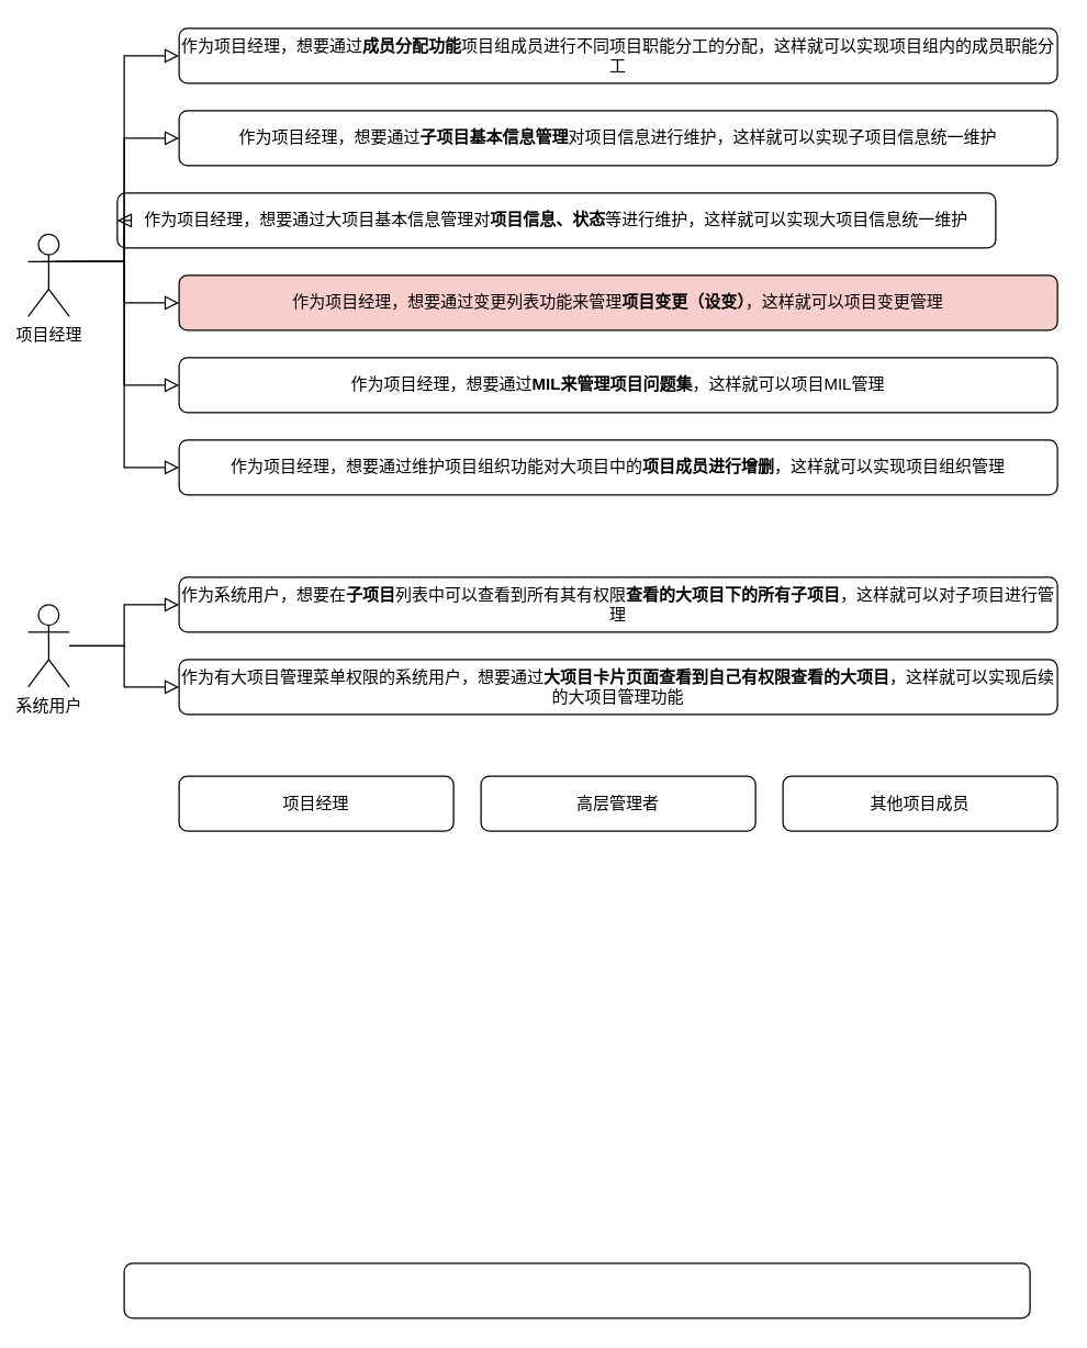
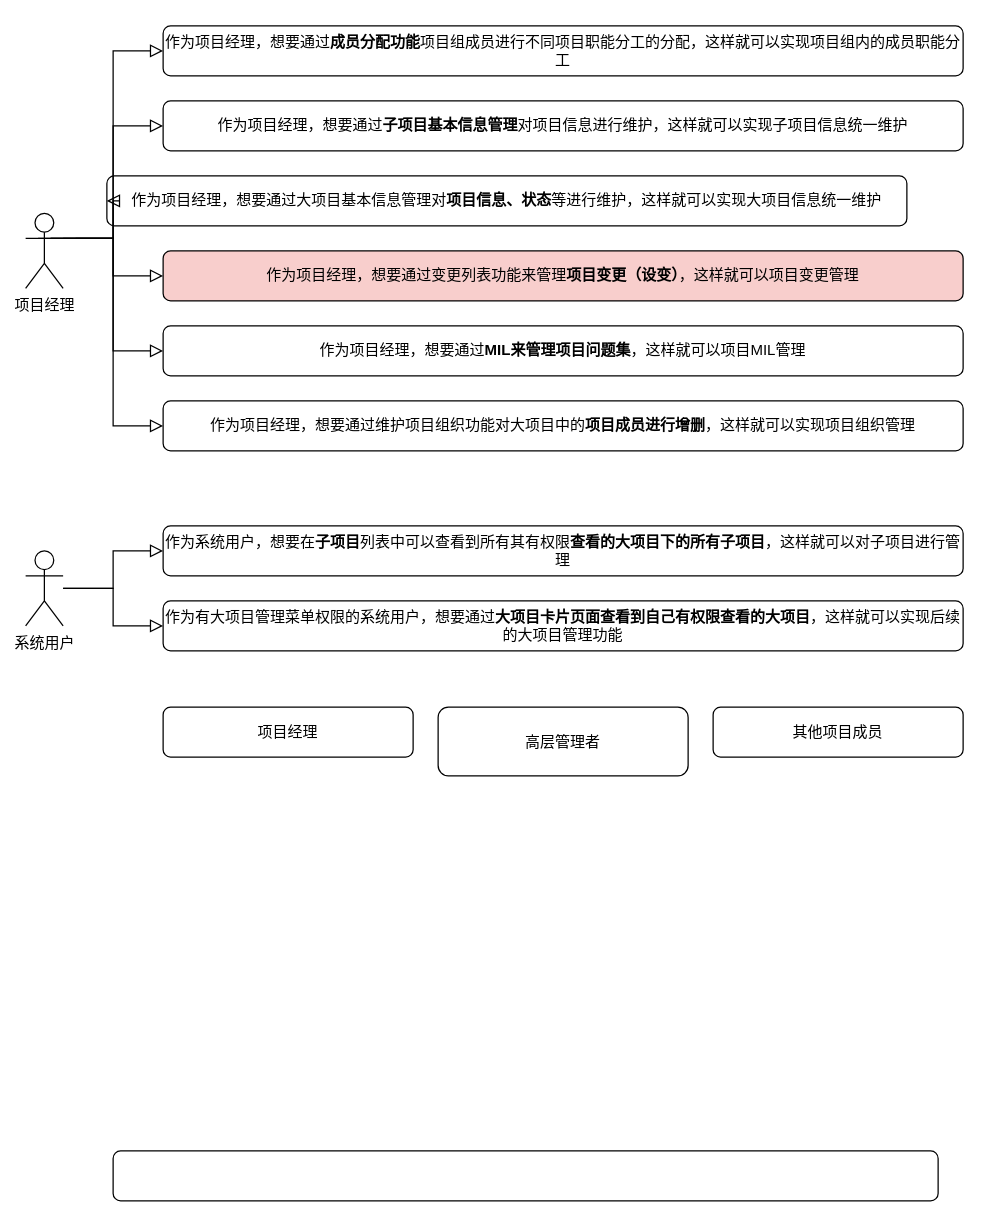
  <mxCell id="0" />
  <mxCell id="1" parent="0" />
  <mxCell id="2" value="作为系统用户，想要在&lt;b&gt;子项目&lt;/b&gt;列表中可以查看到所有其有权限&lt;b&gt;查看的大项目下的所有子项目&lt;/b&gt;，这样就可以对子项目进行管理" style="rounded=1;whiteSpace=wrap;html=1;fontSize=12;glass=0;strokeWidth=1;shadow=0;" parent="1" vertex="1"><mxGeometry x="130" y="420" width="640" height="40" as="geometry" /></mxCell>
  <mxCell id="3" value="作为项目经理，想要通过变更列表功能来管理&lt;b&gt;项目变更（设变）&lt;/b&gt;，这样就可以项目变更管理" style="rounded=1;whiteSpace=wrap;html=1;fontSize=12;glass=0;strokeWidth=1;shadow=0;fillColor=#f8cecc;" vertex="1" parent="1"><mxGeometry x="130" y="200" width="640" height="40" as="geometry" /></mxCell>
  <mxCell id="4" value="" style="rounded=1;whiteSpace=wrap;html=1;fontSize=12;glass=0;strokeWidth=1;shadow=0;" vertex="1" parent="1"><mxGeometry x="90" y="920" width="660" height="40" as="geometry" /></mxCell>
  <mxCell id="5" value="作为项目经理，想要通过&lt;b&gt;子项目基本信息管理&lt;/b&gt;对项目信息进行维护，这样就可以实现子项目信息统一维护" style="rounded=1;whiteSpace=wrap;html=1;fontSize=12;glass=0;strokeWidth=1;shadow=0;" vertex="1" parent="1"><mxGeometry x="130" y="80" width="640" height="40" as="geometry" /></mxCell>
  <mxCell id="6" value="作为项目经理，想要通过维护项目组织功能对大项目中的&lt;b&gt;项目成员进行增删&lt;/b&gt;，这样就可以实现项目组织管理" style="rounded=1;whiteSpace=wrap;html=1;fontSize=12;glass=0;strokeWidth=1;shadow=0;" vertex="1" parent="1"><mxGeometry x="130" y="320" width="640" height="40" as="geometry" /></mxCell>
  <mxCell id="7" value="作为项目经理，想要通过&lt;b&gt;MIL来管理项目问题集&lt;/b&gt;，这样就可以项目MIL管理" style="rounded=1;whiteSpace=wrap;html=1;fontSize=12;glass=0;strokeWidth=1;shadow=0;" vertex="1" parent="1"><mxGeometry x="130" y="260" width="640" height="40" as="geometry" /></mxCell>
  <mxCell id="8" value="项目经理" style="rounded=1;whiteSpace=wrap;html=1;fontSize=12;glass=0;strokeWidth=1;shadow=0;" vertex="1" parent="1"><mxGeometry x="130" y="565" width="200" height="40" as="geometry" /></mxCell>
  <mxCell id="9" value="作为项目经理，想要通过&lt;b&gt;成员分配功能&lt;/b&gt;项目组成员进行不同项目职能分工的分配，这样就可以实现项目组内的成员职能分工" style="rounded=1;whiteSpace=wrap;html=1;fontSize=12;glass=0;strokeWidth=1;shadow=0;" vertex="1" parent="1"><mxGeometry x="130" y="20" width="640" height="40" as="geometry" /></mxCell>
  <mxCell id="10" value="作为有大项目管理菜单权限的系统用户，想要通过&lt;b&gt;大项目卡片页面查看到自己有权限查看的大项目&lt;/b&gt;，这样就可以实现后续的大项目管理功能" style="rounded=1;whiteSpace=wrap;html=1;fontSize=12;glass=0;strokeWidth=1;shadow=0;" vertex="1" parent="1"><mxGeometry x="130" y="480" width="640" height="40" as="geometry" /></mxCell>
  <mxCell id="11" value="作为项目经理，想要通过大项目基本信息管理对&lt;b&gt;项目信息、状态&lt;/b&gt;等进行维护，这样就可以实现大项目信息统一维护" style="rounded=1;whiteSpace=wrap;html=1;fontSize=12;glass=0;strokeWidth=1;shadow=0;" vertex="1" parent="1"><mxGeometry x="85" y="140" width="640" height="40" as="geometry" /></mxCell>
- <mxCell id="12" value="高层管理者" style="rounded=1;whiteSpace=wrap;html=1;fontSize=12;glass=0;strokeWidth=1;shadow=0;" vertex="1" parent="1"><mxGeometry x="350" y="565" width="200" height="40" as="geometry" /></mxCell>
+ <mxCell id="12" value="高层管理者" style="rounded=1;whiteSpace=wrap;html=1;fontSize=12;glass=0;strokeWidth=1;shadow=0;" vertex="1" parent="1"><mxGeometry x="350" y="565" width="200" height="55" as="geometry" /></mxCell>
  <mxCell id="13" value="其他项目成员" style="rounded=1;whiteSpace=wrap;html=1;fontSize=12;glass=0;strokeWidth=1;shadow=0;" vertex="1" parent="1"><mxGeometry x="570" y="565" width="200" height="40" as="geometry" /></mxCell>
  <mxCell id="14" value="" style="edgeStyle=orthogonalEdgeStyle;rounded=0;orthogonalLoop=1;jettySize=auto;html=1;shadow=0;labelBackgroundColor=none;endArrow=block;endFill=0;endSize=8;strokeWidth=1;entryX=0;entryY=0.5;entryDx=0;entryDy=0;exitX=1;exitY=0.333;exitDx=0;exitDy=0;exitPerimeter=0;" edge="1" parent="1" source="15" target="9"><mxGeometry relative="1" as="geometry" /></mxCell>
  <mxCell id="15" value="项目经理" style="shape=umlActor;verticalLabelPosition=bottom;verticalAlign=top;html=1;outlineConnect=0;" vertex="1" parent="1"><mxGeometry x="20" y="170" width="30" height="60" as="geometry" /></mxCell>
  <mxCell id="16" value="" style="edgeStyle=orthogonalEdgeStyle;rounded=0;orthogonalLoop=1;jettySize=auto;html=1;shadow=0;labelBackgroundColor=none;endArrow=block;endFill=0;endSize=8;strokeWidth=1;entryX=0;entryY=0.5;entryDx=0;entryDy=0;exitX=1;exitY=0.333;exitDx=0;exitDy=0;exitPerimeter=0;" edge="1" parent="1" source="15" target="5"><mxGeometry relative="1" as="geometry"><mxPoint x="60" y="210" as="sourcePoint" /><mxPoint x="140" y="50" as="targetPoint" /></mxGeometry></mxCell>
  <mxCell id="17" value="" style="edgeStyle=orthogonalEdgeStyle;rounded=0;orthogonalLoop=1;jettySize=auto;html=1;shadow=0;labelBackgroundColor=none;endArrow=block;endFill=0;endSize=8;strokeWidth=1;entryX=0;entryY=0.5;entryDx=0;entryDy=0;exitX=1;exitY=0.333;exitDx=0;exitDy=0;exitPerimeter=0;" edge="1" parent="1" target="11"><mxGeometry relative="1" as="geometry"><mxPoint x="40" y="190" as="sourcePoint" /><mxPoint x="120" y="100" as="targetPoint" /><Array as="points"><mxPoint x="90" y="190" /><mxPoint x="90" y="160" /></Array></mxGeometry></mxCell>
  <mxCell id="18" value="" style="edgeStyle=orthogonalEdgeStyle;rounded=0;orthogonalLoop=1;jettySize=auto;html=1;shadow=0;labelBackgroundColor=none;endArrow=block;endFill=0;endSize=8;strokeWidth=1;entryX=0;entryY=0.5;entryDx=0;entryDy=0;" edge="1" parent="1" target="3"><mxGeometry relative="1" as="geometry"><mxPoint x="60" y="190" as="sourcePoint" /><mxPoint x="150" y="120" as="targetPoint" /><Array as="points"><mxPoint x="90" y="190" /><mxPoint x="90" y="220" /></Array></mxGeometry></mxCell>
  <mxCell id="19" value="" style="edgeStyle=orthogonalEdgeStyle;rounded=0;orthogonalLoop=1;jettySize=auto;html=1;shadow=0;labelBackgroundColor=none;endArrow=block;endFill=0;endSize=8;strokeWidth=1;entryX=0;entryY=0.5;entryDx=0;entryDy=0;exitX=1;exitY=0.333;exitDx=0;exitDy=0;exitPerimeter=0;" edge="1" parent="1" target="7"><mxGeometry relative="1" as="geometry"><mxPoint x="30" y="190" as="sourcePoint" /><mxPoint x="110" y="100" as="targetPoint" /><Array as="points"><mxPoint x="90" y="190" /><mxPoint x="90" y="280" /></Array></mxGeometry></mxCell>
  <mxCell id="20" value="" style="edgeStyle=orthogonalEdgeStyle;rounded=0;orthogonalLoop=1;jettySize=auto;html=1;shadow=0;labelBackgroundColor=none;endArrow=block;endFill=0;endSize=8;strokeWidth=1;entryX=0;entryY=0.5;entryDx=0;entryDy=0;" edge="1" parent="1" target="6"><mxGeometry relative="1" as="geometry"><mxPoint x="40" y="190" as="sourcePoint" /><mxPoint x="140" y="340" as="targetPoint" /><Array as="points"><mxPoint x="90" y="190" /><mxPoint x="90" y="340" /></Array></mxGeometry></mxCell>
  <mxCell id="21" value="" style="edgeStyle=orthogonalEdgeStyle;rounded=0;orthogonalLoop=1;jettySize=auto;html=1;shadow=0;labelBackgroundColor=none;endArrow=block;endFill=0;endSize=8;strokeWidth=1;entryX=0;entryY=0.5;entryDx=0;entryDy=0;" edge="1" parent="1" source="22" target="2"><mxGeometry relative="1" as="geometry" /></mxCell>
  <mxCell id="22" value="系统用户" style="shape=umlActor;verticalLabelPosition=bottom;verticalAlign=top;html=1;outlineConnect=0;" vertex="1" parent="1"><mxGeometry x="20" y="440" width="30" height="60" as="geometry" /></mxCell>
  <mxCell id="23" value="" style="edgeStyle=orthogonalEdgeStyle;rounded=0;orthogonalLoop=1;jettySize=auto;html=1;shadow=0;labelBackgroundColor=none;endArrow=block;endFill=0;endSize=8;strokeWidth=1;" edge="1" parent="1"><mxGeometry relative="1" as="geometry"><mxPoint x="50" y="470" as="sourcePoint" /><mxPoint x="130" y="500" as="targetPoint" /><Array as="points"><mxPoint x="90" y="470" /><mxPoint x="90" y="500" /><mxPoint x="130" y="500" /></Array></mxGeometry></mxCell>
